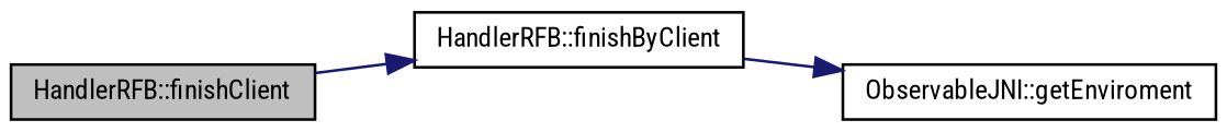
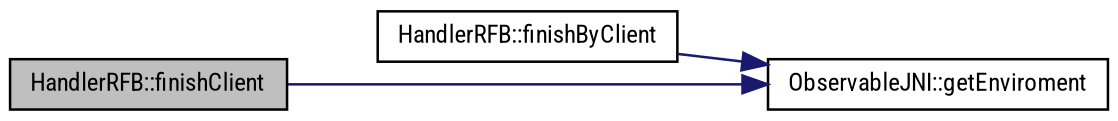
  digraph {
    fontname="Roboto Condensed"
    rankdir=LR
    node [color=black fillcolor=white fontname="Roboto Condensed" fontsize=10 shape=record style=filled]
    edge [color=midnightblue fontname="Roboto Condensed" fontsize=10 labelfontname=Helvetica labelfontsize=10 style=solid]
    n1 [fillcolor=grey75 fontcolor=black height=0.2 label="HandlerRFB::finishClient" width=0.4]
    n2 [height=0.2 label="HandlerRFB::finishByClient" width=0.4]
    n3 [height=0.2 label="ObservableJNI::getEnviroment" width=0.4]
-   n1 -> n2
+   n1 -> n3
    n2 -> n3
  }
